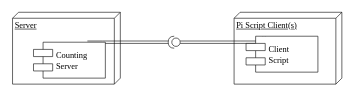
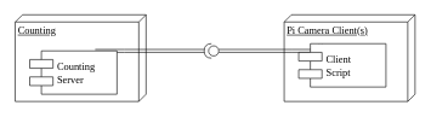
  <mxCell id="0" />
  <mxCell id="1" parent="0" />
- <mxCell id="2" value="Server" style="verticalAlign=top;align=left;spacingTop=8;spacingLeft=2;spacingRight=12;shape=cube;size=10;direction=south;fontStyle=4;html=1;fontFamily=Times New Roman;fontSize=14;" parent="1" vertex="1"><mxGeometry x="20" y="20" width="180" height="120" as="geometry" /></mxCell>
- <mxCell id="3" value="Pi Script Client(s)" style="verticalAlign=top;align=left;spacingTop=8;spacingLeft=2;spacingRight=12;shape=cube;size=10;direction=south;fontStyle=4;html=1;fontFamily=Times New Roman;fontSize=14;" parent="1" vertex="1"><mxGeometry x="390" y="20" width="180" height="120" as="geometry" /></mxCell>
+ <mxCell id="2" value="Counting" style="verticalAlign=top;align=left;spacingTop=8;spacingLeft=2;spacingRight=12;shape=cube;size=10;direction=south;fontStyle=4;html=1;fontFamily=Times New Roman;fontSize=14;" parent="1" vertex="1"><mxGeometry x="20" y="20" width="180" height="120" as="geometry" /></mxCell>
+ <mxCell id="3" value="Pi Camera Client(s)" style="verticalAlign=top;align=left;spacingTop=8;spacingLeft=2;spacingRight=12;shape=cube;size=10;direction=south;fontStyle=4;html=1;fontFamily=Times New Roman;fontSize=14;" parent="1" vertex="1"><mxGeometry x="390" y="20" width="180" height="120" as="geometry" /></mxCell>
  <mxCell id="4" style="edgeStyle=orthogonalEdgeStyle;shape=link;rounded=0;orthogonalLoop=1;jettySize=auto;html=1;exitX=0.75;exitY=0;exitDx=0;exitDy=0;entryX=1;entryY=0.5;entryDx=0;entryDy=0;entryPerimeter=0;fontFamily=Times New Roman;fontSize=14;" parent="1" source="5" target="8" edge="1"><mxGeometry relative="1" as="geometry"><Array as="points"><mxPoint x="170" y="70" /><mxPoint x="170" y="70" /></Array></mxGeometry></mxCell>
- <mxCell id="5" value="&#10;Counting&#10;Server&#10;" style="shape=component;align=left;spacingLeft=36;fontFamily=Times New Roman;fontSize=14;" parent="1" vertex="1"><mxGeometry x="55" y="70" width="120" height="60" as="geometry" /></mxCell>
+ <mxCell id="5" value="&#10;Counting&#10;Server&#10;" style="shape=component;align=left;spacingLeft=36;fontFamily=Times New Roman;fontSize=14;" parent="1" vertex="1"><mxGeometry x="40" y="70" width="120" height="60" as="geometry" /></mxCell>
  <mxCell id="6" style="edgeStyle=orthogonalEdgeStyle;rounded=0;orthogonalLoop=1;jettySize=auto;html=1;exitX=0.25;exitY=0;exitDx=0;exitDy=0;entryX=0;entryY=0.5;entryDx=0;entryDy=0;entryPerimeter=0;shape=link;fontFamily=Times New Roman;fontSize=14;" parent="1" source="7" target="8" edge="1"><mxGeometry relative="1" as="geometry"><mxPoint x="340" y="90" as="targetPoint" /><Array as="points"><mxPoint x="400" y="70" /><mxPoint x="400" y="70" /></Array></mxGeometry></mxCell>
  <mxCell id="7" value="&#10;Client&#10;Script&#10;" style="shape=component;align=left;spacingLeft=36;fontFamily=Times New Roman;fontSize=14;" parent="1" vertex="1"><mxGeometry x="410" y="60" width="120" height="60" as="geometry" /></mxCell>
  <mxCell id="8" value="" style="shape=providedRequiredInterface;html=1;verticalLabelPosition=bottom;rotation=180;fontFamily=Times New Roman;fontSize=14;" parent="1" vertex="1"><mxGeometry x="280" y="60" width="20" height="20" as="geometry" /></mxCell>
